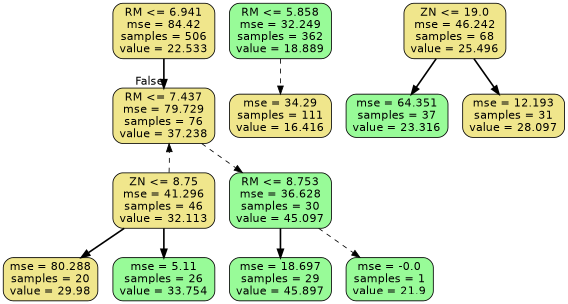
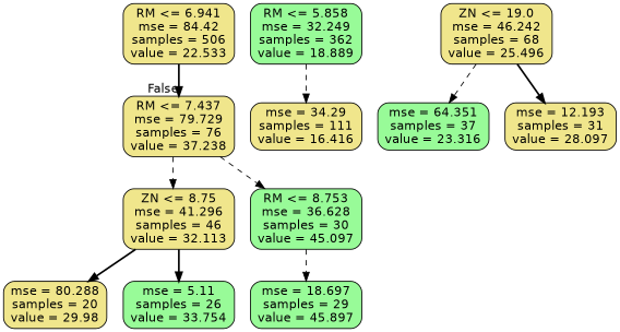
  digraph {
    node [color=black fillcolor=khaki fontname=helvetica shape=box style="filled, rounded"]
    edge [fontname=helvetica style=bold]
    n1 [label="RM <= 6.941\nmse = 84.42\nsamples = 506\nvalue = 22.533"]
    n2 [label="RM <= 7.437\nmse = 79.729\nsamples = 76\nvalue = 37.238"]
    n3 [label="ZN <= 8.75\nmse = 41.296\nsamples = 46\nvalue = 32.113"]
    n4 [fillcolor=palegreen label="RM <= 8.753\nmse = 36.628\nsamples = 30\nvalue = 45.097"]
    n5 [fillcolor=palegreen label="RM <= 5.858\nmse = 32.249\nsamples = 362\nvalue = 18.889"]
    n6 [label="mse = 34.29\nsamples = 111\nvalue = 16.416"]
    n7 [label="ZN <= 19.0\nmse = 46.242\nsamples = 68\nvalue = 25.496"]
    n8 [fillcolor=palegreen label="mse = 64.351\nsamples = 37\nvalue = 23.316"]
    n9 [label="mse = 12.193\nsamples = 31\nvalue = 28.097"]
    n10 [label="mse = 80.288\nsamples = 20\nvalue = 29.98"]
    n11 [fillcolor=palegreen label="mse = 5.11\nsamples = 26\nvalue = 33.754"]
    n12 [fillcolor=palegreen label="mse = 18.697\nsamples = 29\nvalue = 45.897"]
-   n13 [fillcolor=palegreen label="mse = -0.0\nsamples = 1\nvalue = 21.9"]
    n1 -> n2 [headlabel=False labelangle=-45 labeldistance=2.5]
-   n3 -> n2 [style=dashed]
+   n2 -> n3 [style=dashed]
    n2 -> n4 [style=dashed]
    n3 -> n10
    n3 -> n11
-   n4 -> n12
-   n4 -> n13 [style=dashed]
+   n4 -> n12 [style=dashed]
    n5 -> n6 [style=dashed]
-   n7 -> n8
+   n7 -> n8 [style=dashed]
    n7 -> n9
  }
